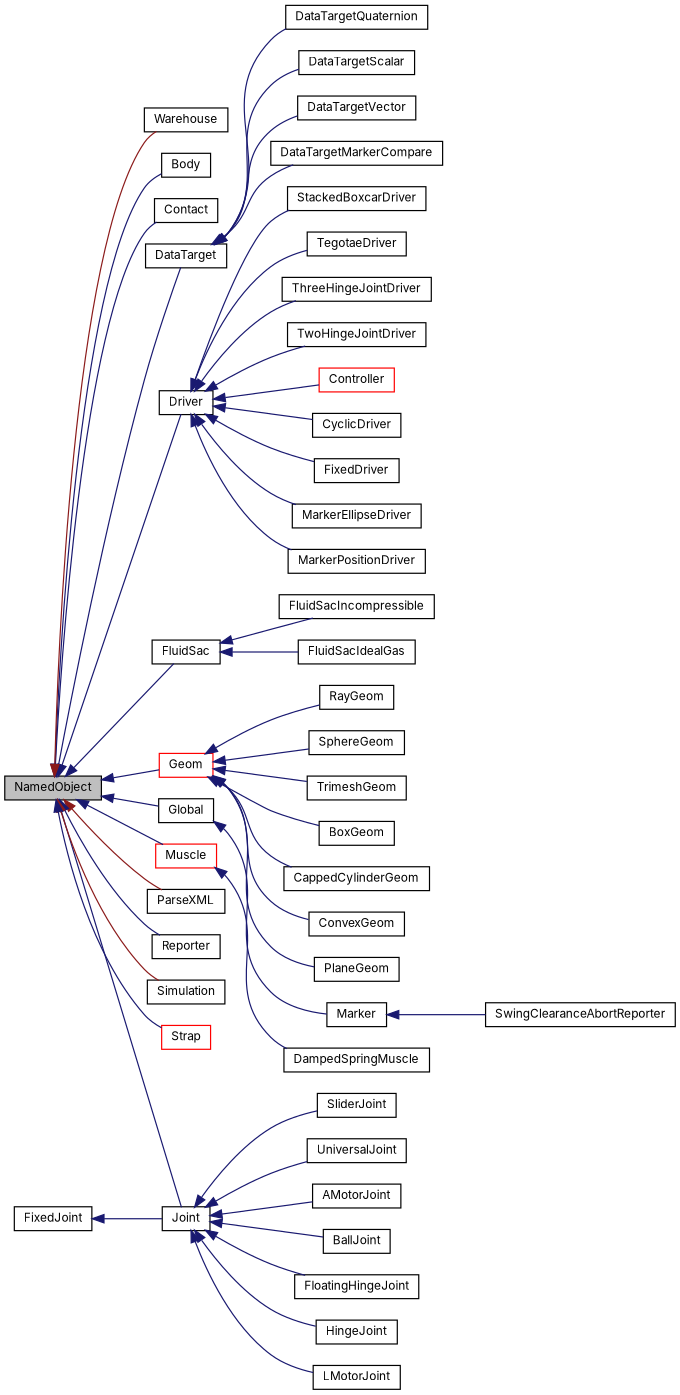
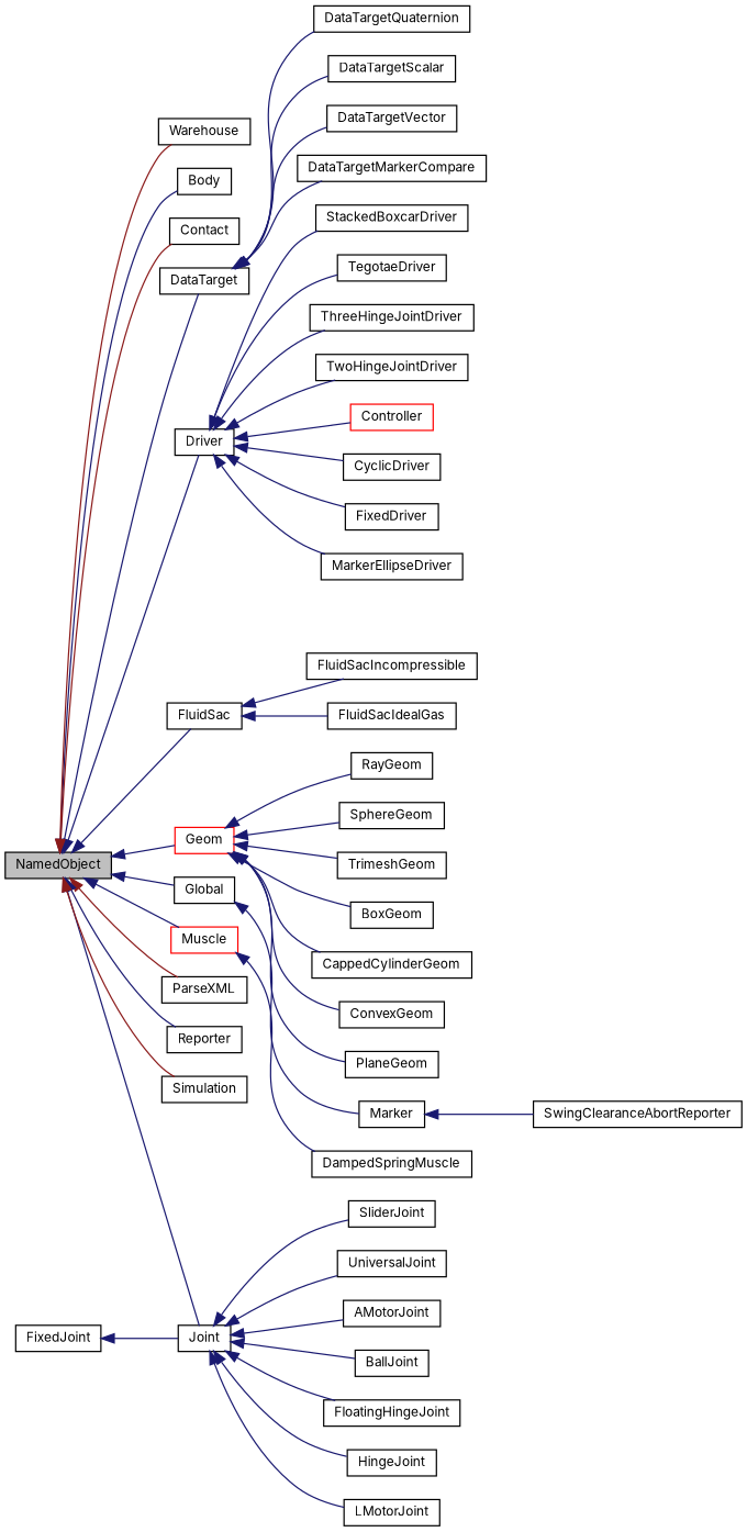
  digraph {
    fontname=Inter
    rankdir=LR
    node [color=black fillcolor=white fontname=Inter fontsize=10 shape=record style=filled]
    edge [color=midnightblue dir=back fontname=Inter fontsize=10 labelfontname=Helvetica labelfontsize=10 style=solid]
    n1 [fillcolor=grey75 fontcolor=black height=0.2 label=NamedObject width=0.4]
    n2 [height=0.2 label=Body width=0.4]
    n3 [height=0.2 label=Contact width=0.4]
    n4 [height=0.2 label=DataTarget width=0.4]
    n5 [height=0.2 label=Driver width=0.4]
    n6 [height=0.2 label=FluidSac width=0.4]
    n7 [color=red height=0.2 label=Geom width=0.4]
    n8 [height=0.2 label=Global width=0.4]
    n9 [height=0.2 label=Joint width=0.4]
    n10 [color=red height=0.2 label=Muscle width=0.4]
    n11 [height=0.2 label=ParseXML width=0.4]
    n12 [height=0.2 label=Reporter width=0.4]
    n13 [height=0.2 label=Simulation width=0.4]
-   n14 [color=red height=0.2 label=Strap width=0.4]
    n15 [height=0.2 label=Warehouse width=0.4]
    n16 [height=0.2 label=DataTargetMarkerCompare width=0.4]
    n17 [height=0.2 label=DataTargetQuaternion width=0.4]
    n18 [height=0.2 label=DataTargetScalar width=0.4]
    n19 [height=0.2 label=DataTargetVector width=0.4]
    n20 [color=red height=0.2 label=Controller width=0.4]
    n21 [height=0.2 label=CyclicDriver width=0.4]
    n22 [height=0.2 label=FixedDriver width=0.4]
    n23 [height=0.2 label=MarkerEllipseDriver width=0.4]
-   n24 [height=0.2 label=MarkerPositionDriver width=0.4]
    n25 [height=0.2 label=StackedBoxcarDriver width=0.4]
    n26 [height=0.2 label=TegotaeDriver width=0.4]
    n27 [height=0.2 label=ThreeHingeJointDriver width=0.4]
    n28 [height=0.2 label=TwoHingeJointDriver width=0.4]
    n29 [height=0.2 label=FluidSacIdealGas width=0.4]
    n30 [height=0.2 label=FluidSacIncompressible width=0.4]
    n31 [height=0.2 label=BoxGeom width=0.4]
    n32 [height=0.2 label=CappedCylinderGeom width=0.4]
    n33 [height=0.2 label=ConvexGeom width=0.4]
    n34 [height=0.2 label=PlaneGeom width=0.4]
    n35 [height=0.2 label=RayGeom width=0.4]
    n36 [height=0.2 label=SphereGeom width=0.4]
    n37 [height=0.2 label=TrimeshGeom width=0.4]
    n38 [height=0.2 label=Marker width=0.4]
    n39 [height=0.2 label=AMotorJoint width=0.4]
    n40 [height=0.2 label=BallJoint width=0.4]
    n41 [height=0.2 label=FloatingHingeJoint width=0.4]
    n42 [height=0.2 label=HingeJoint width=0.4]
    n43 [height=0.2 label=LMotorJoint width=0.4]
    n44 [height=0.2 label=SliderJoint width=0.4]
    n45 [height=0.2 label=UniversalJoint width=0.4]
    n46 [height=0.2 label=SwingClearanceAbortReporter width=0.4]
    n47 [height=0.2 label=DampedSpringMuscle width=0.4]
    n48 [height=0.2 label=FixedJoint width=0.4]
    n1 -> n2
-   n1 -> n3
+   n1 -> n3 [color=firebrick4]
    n1 -> n4
    n1 -> n5
    n1 -> n6
    n1 -> n7
    n1 -> n8
    n1 -> n9
    n1 -> n10
    n1 -> n11 [color=firebrick4]
    n1 -> n12
    n1 -> n13 [color=firebrick4]
-   n1 -> n14
    n1 -> n15 [color=firebrick4]
    n4 -> n16
    n4 -> n17
    n4 -> n18
    n4 -> n19
    n5 -> n20
    n5 -> n21
    n5 -> n22
    n5 -> n23
-   n5 -> n24
    n5 -> n25
    n5 -> n26
    n5 -> n27
    n5 -> n28
    n6 -> n29
    n6 -> n30
    n7 -> n31
    n7 -> n32
    n7 -> n33
    n7 -> n34
    n7 -> n35
    n7 -> n36
    n7 -> n37
    n8 -> n38
    n9 -> n39
    n9 -> n40
    n9 -> n41
    n9 -> n42
    n9 -> n43
    n9 -> n44
    n9 -> n45
    n10 -> n47
    n38 -> n46
    n48 -> n9
  }
